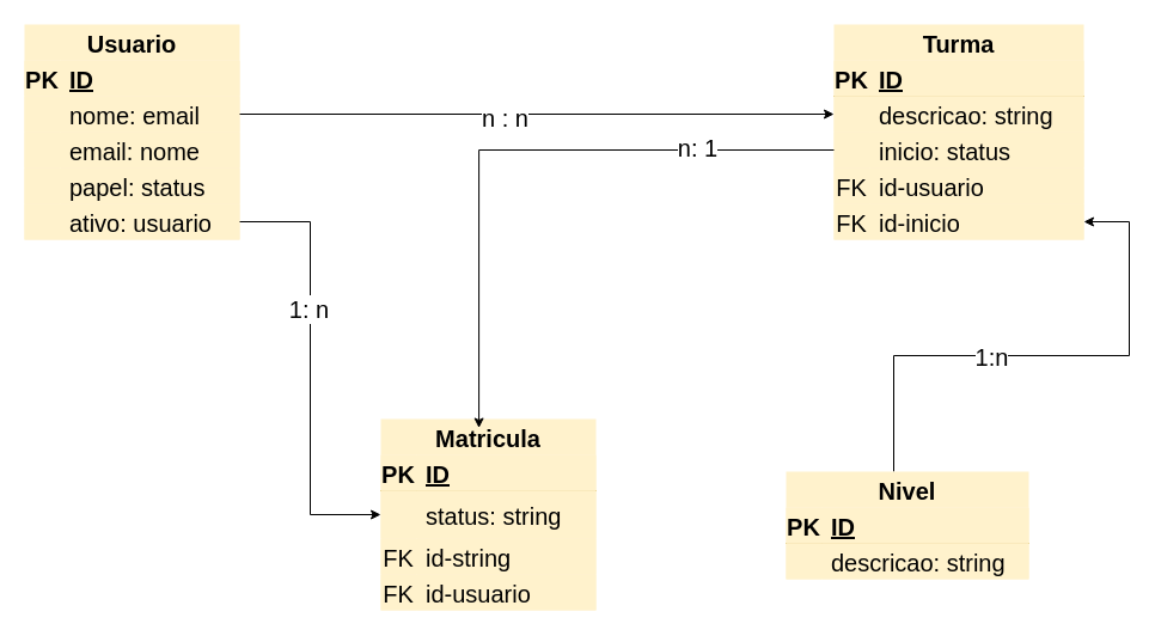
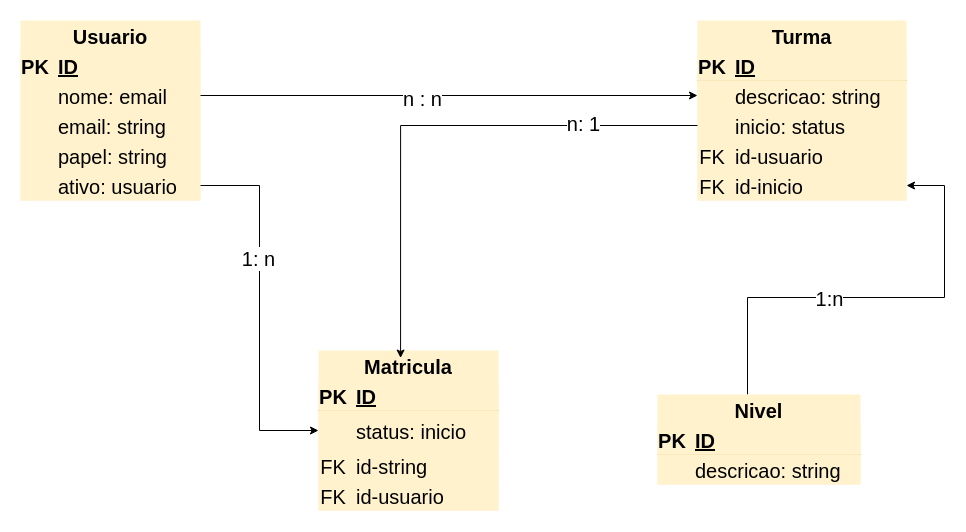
  <mxCell id="0" />
  <mxCell id="1" parent="0" />
  <mxCell id="2" value="Usuario" style="shape=table;startSize=30;container=1;collapsible=1;childLayout=tableLayout;fixedRows=1;rowLines=0;fontStyle=1;align=center;resizeLast=1;fontSize=20;fillColor=#fff2cc;strokeColor=none;" parent="1" vertex="1"><mxGeometry x="20" y="20" width="180" height="180" as="geometry" /></mxCell>
  <mxCell id="3" value="" style="shape=tableRow;horizontal=0;startSize=0;swimlaneHead=0;swimlaneBody=0;fillColor=#fff2cc;collapsible=0;dropTarget=0;points=[[0,0.5],[1,0.5]];portConstraint=eastwest;top=0;left=0;right=0;bottom=1;fontSize=20;strokeColor=none;" parent="2" vertex="1"><mxGeometry y="30" width="180" height="30" as="geometry" /></mxCell>
  <mxCell id="4" value="PK" style="shape=partialRectangle;connectable=0;fillColor=#fff2cc;top=0;left=0;bottom=0;right=0;fontStyle=1;overflow=hidden;fontSize=20;strokeColor=none;" parent="3" vertex="1"><mxGeometry width="30" height="30" as="geometry"><mxRectangle width="30" height="30" as="alternateBounds" /></mxGeometry></mxCell>
  <mxCell id="5" value="ID" style="shape=partialRectangle;connectable=0;fillColor=#fff2cc;top=0;left=0;bottom=0;right=0;align=left;spacingLeft=6;fontStyle=5;overflow=hidden;fontSize=20;strokeColor=none;" parent="3" vertex="1"><mxGeometry x="30" width="150" height="30" as="geometry"><mxRectangle width="150" height="30" as="alternateBounds" /></mxGeometry></mxCell>
  <mxCell id="6" value="" style="shape=tableRow;horizontal=0;startSize=0;swimlaneHead=0;swimlaneBody=0;fillColor=#fff2cc;collapsible=0;dropTarget=0;points=[[0,0.5],[1,0.5]];portConstraint=eastwest;top=0;left=0;right=0;bottom=0;fontSize=20;strokeColor=none;" parent="2" vertex="1"><mxGeometry y="60" width="180" height="30" as="geometry" /></mxCell>
  <mxCell id="7" value="" style="shape=partialRectangle;connectable=0;fillColor=#fff2cc;top=0;left=0;bottom=0;right=0;editable=1;overflow=hidden;fontSize=20;strokeColor=none;" parent="6" vertex="1"><mxGeometry width="30" height="30" as="geometry"><mxRectangle width="30" height="30" as="alternateBounds" /></mxGeometry></mxCell>
  <mxCell id="8" value="nome: email" style="shape=partialRectangle;connectable=0;fillColor=#fff2cc;top=0;left=0;bottom=0;right=0;align=left;spacingLeft=6;overflow=hidden;fontSize=20;strokeColor=none;" parent="6" vertex="1"><mxGeometry x="30" width="150" height="30" as="geometry"><mxRectangle width="150" height="30" as="alternateBounds" /></mxGeometry></mxCell>
  <mxCell id="9" value="" style="shape=tableRow;horizontal=0;startSize=0;swimlaneHead=0;swimlaneBody=0;fillColor=#fff2cc;collapsible=0;dropTarget=0;points=[[0,0.5],[1,0.5]];portConstraint=eastwest;top=0;left=0;right=0;bottom=0;fontSize=20;strokeColor=none;" parent="2" vertex="1"><mxGeometry y="90" width="180" height="30" as="geometry" /></mxCell>
  <mxCell id="10" value="" style="shape=partialRectangle;connectable=0;fillColor=#fff2cc;top=0;left=0;bottom=0;right=0;editable=1;overflow=hidden;fontSize=20;strokeColor=none;" parent="9" vertex="1"><mxGeometry width="30" height="30" as="geometry"><mxRectangle width="30" height="30" as="alternateBounds" /></mxGeometry></mxCell>
- <mxCell id="11" value="email: nome" style="shape=partialRectangle;connectable=0;fillColor=#fff2cc;top=0;left=0;bottom=0;right=0;align=left;spacingLeft=6;overflow=hidden;fontSize=20;strokeColor=none;" parent="9" vertex="1"><mxGeometry x="30" width="150" height="30" as="geometry"><mxRectangle width="150" height="30" as="alternateBounds" /></mxGeometry></mxCell>
+ <mxCell id="11" value="email: string" style="shape=partialRectangle;connectable=0;fillColor=#fff2cc;top=0;left=0;bottom=0;right=0;align=left;spacingLeft=6;overflow=hidden;fontSize=20;strokeColor=none;" parent="9" vertex="1"><mxGeometry x="30" width="150" height="30" as="geometry"><mxRectangle width="150" height="30" as="alternateBounds" /></mxGeometry></mxCell>
  <mxCell id="12" value="" style="shape=tableRow;horizontal=0;startSize=0;swimlaneHead=0;swimlaneBody=0;fillColor=#fff2cc;collapsible=0;dropTarget=0;points=[[0,0.5],[1,0.5]];portConstraint=eastwest;top=0;left=0;right=0;bottom=0;fontSize=20;strokeColor=none;" parent="2" vertex="1"><mxGeometry y="120" width="180" height="30" as="geometry" /></mxCell>
  <mxCell id="13" value="" style="shape=partialRectangle;connectable=0;fillColor=#fff2cc;top=0;left=0;bottom=0;right=0;editable=1;overflow=hidden;fontSize=20;strokeColor=none;" parent="12" vertex="1"><mxGeometry width="30" height="30" as="geometry"><mxRectangle width="30" height="30" as="alternateBounds" /></mxGeometry></mxCell>
- <mxCell id="14" value="papel: status" style="shape=partialRectangle;connectable=0;fillColor=#fff2cc;top=0;left=0;bottom=0;right=0;align=left;spacingLeft=6;overflow=hidden;fontSize=20;strokeColor=none;" parent="12" vertex="1"><mxGeometry x="30" width="150" height="30" as="geometry"><mxRectangle width="150" height="30" as="alternateBounds" /></mxGeometry></mxCell>
+ <mxCell id="14" value="papel: string" style="shape=partialRectangle;connectable=0;fillColor=#fff2cc;top=0;left=0;bottom=0;right=0;align=left;spacingLeft=6;overflow=hidden;fontSize=20;strokeColor=none;" parent="12" vertex="1"><mxGeometry x="30" width="150" height="30" as="geometry"><mxRectangle width="150" height="30" as="alternateBounds" /></mxGeometry></mxCell>
  <mxCell id="15" value="" style="shape=tableRow;horizontal=0;startSize=0;swimlaneHead=0;swimlaneBody=0;fillColor=#fff2cc;collapsible=0;dropTarget=0;points=[[0,0.5],[1,0.5]];portConstraint=eastwest;top=0;left=0;right=0;bottom=0;fontSize=20;strokeColor=none;" parent="2" vertex="1"><mxGeometry y="150" width="180" height="30" as="geometry" /></mxCell>
  <mxCell id="16" value="" style="shape=partialRectangle;connectable=0;fillColor=#fff2cc;top=0;left=0;bottom=0;right=0;editable=1;overflow=hidden;fontSize=20;strokeColor=none;" parent="15" vertex="1"><mxGeometry width="30" height="30" as="geometry"><mxRectangle width="30" height="30" as="alternateBounds" /></mxGeometry></mxCell>
  <mxCell id="17" value="ativo: usuario" style="shape=partialRectangle;connectable=0;fillColor=#fff2cc;top=0;left=0;bottom=0;right=0;align=left;spacingLeft=6;overflow=hidden;fontSize=20;strokeColor=none;" parent="15" vertex="1"><mxGeometry x="30" width="150" height="30" as="geometry"><mxRectangle width="150" height="30" as="alternateBounds" /></mxGeometry></mxCell>
  <mxCell id="18" value="Turma" style="shape=table;startSize=30;container=1;collapsible=1;childLayout=tableLayout;fixedRows=1;rowLines=0;fontStyle=1;align=center;resizeLast=1;fontSize=20;fillColor=#fff2cc;strokeColor=none;" parent="1" vertex="1"><mxGeometry x="697" y="20" width="209" height="180" as="geometry" /></mxCell>
  <mxCell id="19" value="" style="shape=tableRow;horizontal=0;startSize=0;swimlaneHead=0;swimlaneBody=0;fillColor=#fff2cc;collapsible=0;dropTarget=0;points=[[0,0.5],[1,0.5]];portConstraint=eastwest;top=0;left=0;right=0;bottom=1;fontSize=20;strokeColor=#d6b656;" parent="18" vertex="1"><mxGeometry y="30" width="209" height="30" as="geometry" /></mxCell>
  <mxCell id="20" value="PK" style="shape=partialRectangle;connectable=0;fillColor=#fff2cc;top=0;left=0;bottom=0;right=0;fontStyle=1;overflow=hidden;fontSize=20;strokeColor=#d6b656;" parent="19" vertex="1"><mxGeometry width="30" height="30" as="geometry"><mxRectangle width="30" height="30" as="alternateBounds" /></mxGeometry></mxCell>
  <mxCell id="21" value="ID" style="shape=partialRectangle;connectable=0;fillColor=#fff2cc;top=0;left=0;bottom=0;right=0;align=left;spacingLeft=6;fontStyle=5;overflow=hidden;fontSize=20;strokeColor=#d6b656;" parent="19" vertex="1"><mxGeometry x="30" width="179" height="30" as="geometry"><mxRectangle width="179" height="30" as="alternateBounds" /></mxGeometry></mxCell>
  <mxCell id="22" value="" style="shape=tableRow;horizontal=0;startSize=0;swimlaneHead=0;swimlaneBody=0;fillColor=#fff2cc;collapsible=0;dropTarget=0;points=[[0,0.5],[1,0.5]];portConstraint=eastwest;top=0;left=0;right=0;bottom=0;fontSize=20;strokeColor=#d6b656;" parent="18" vertex="1"><mxGeometry y="60" width="209" height="30" as="geometry" /></mxCell>
  <mxCell id="23" value="" style="shape=partialRectangle;connectable=0;fillColor=#fff2cc;top=0;left=0;bottom=0;right=0;editable=1;overflow=hidden;fontSize=20;strokeColor=#d6b656;" parent="22" vertex="1"><mxGeometry width="30" height="30" as="geometry"><mxRectangle width="30" height="30" as="alternateBounds" /></mxGeometry></mxCell>
  <mxCell id="24" value="descricao: string" style="shape=partialRectangle;connectable=0;fillColor=#fff2cc;top=0;left=0;bottom=0;right=0;align=left;spacingLeft=6;overflow=hidden;fontSize=20;strokeColor=#d6b656;" parent="22" vertex="1"><mxGeometry x="30" width="179" height="30" as="geometry"><mxRectangle width="179" height="30" as="alternateBounds" /></mxGeometry></mxCell>
  <mxCell id="25" value="" style="shape=tableRow;horizontal=0;startSize=0;swimlaneHead=0;swimlaneBody=0;fillColor=#fff2cc;collapsible=0;dropTarget=0;points=[[0,0.5],[1,0.5]];portConstraint=eastwest;top=0;left=0;right=0;bottom=0;fontSize=20;strokeColor=#d6b656;" parent="18" vertex="1"><mxGeometry y="90" width="209" height="30" as="geometry" /></mxCell>
  <mxCell id="26" value="" style="shape=partialRectangle;connectable=0;fillColor=#fff2cc;top=0;left=0;bottom=0;right=0;editable=1;overflow=hidden;fontSize=20;strokeColor=#d6b656;" parent="25" vertex="1"><mxGeometry width="30" height="30" as="geometry"><mxRectangle width="30" height="30" as="alternateBounds" /></mxGeometry></mxCell>
  <mxCell id="27" value="inicio: status" style="shape=partialRectangle;connectable=0;fillColor=#fff2cc;top=0;left=0;bottom=0;right=0;align=left;spacingLeft=6;overflow=hidden;fontSize=20;strokeColor=#d6b656;" parent="25" vertex="1"><mxGeometry x="30" width="179" height="30" as="geometry"><mxRectangle width="179" height="30" as="alternateBounds" /></mxGeometry></mxCell>
  <mxCell id="28" value="" style="shape=tableRow;horizontal=0;startSize=0;swimlaneHead=0;swimlaneBody=0;fillColor=#fff2cc;collapsible=0;dropTarget=0;points=[[0,0.5],[1,0.5]];portConstraint=eastwest;top=0;left=0;right=0;bottom=0;fontSize=20;strokeColor=#d6b656;" parent="18" vertex="1"><mxGeometry y="120" width="209" height="30" as="geometry" /></mxCell>
  <mxCell id="29" value="FK" style="shape=partialRectangle;connectable=0;fillColor=#fff2cc;top=0;left=0;bottom=0;right=0;editable=1;overflow=hidden;fontSize=20;strokeColor=#d6b656;" parent="28" vertex="1"><mxGeometry width="30" height="30" as="geometry"><mxRectangle width="30" height="30" as="alternateBounds" /></mxGeometry></mxCell>
  <mxCell id="30" value="id-usuario" style="shape=partialRectangle;connectable=0;fillColor=#fff2cc;top=0;left=0;bottom=0;right=0;align=left;spacingLeft=6;overflow=hidden;fontSize=20;strokeColor=#d6b656;" parent="28" vertex="1"><mxGeometry x="30" width="179" height="30" as="geometry"><mxRectangle width="179" height="30" as="alternateBounds" /></mxGeometry></mxCell>
  <mxCell id="31" value="" style="shape=tableRow;horizontal=0;startSize=0;swimlaneHead=0;swimlaneBody=0;fillColor=#fff2cc;collapsible=0;dropTarget=0;points=[[0,0.5],[1,0.5]];portConstraint=eastwest;top=0;left=0;right=0;bottom=0;fontSize=20;strokeColor=#d6b656;" parent="18" vertex="1"><mxGeometry y="150" width="209" height="30" as="geometry" /></mxCell>
  <mxCell id="32" value="FK" style="shape=partialRectangle;connectable=0;fillColor=#fff2cc;top=0;left=0;bottom=0;right=0;editable=1;overflow=hidden;fontSize=20;strokeColor=#d6b656;" parent="31" vertex="1"><mxGeometry width="30" height="30" as="geometry"><mxRectangle width="30" height="30" as="alternateBounds" /></mxGeometry></mxCell>
  <mxCell id="33" value="id-inicio" style="shape=partialRectangle;connectable=0;fillColor=#fff2cc;top=0;left=0;bottom=0;right=0;align=left;spacingLeft=6;overflow=hidden;fontSize=20;strokeColor=#d6b656;" parent="31" vertex="1"><mxGeometry x="30" width="179" height="30" as="geometry"><mxRectangle width="179" height="30" as="alternateBounds" /></mxGeometry></mxCell>
  <mxCell id="34" style="edgeStyle=orthogonalEdgeStyle;rounded=0;orthogonalLoop=1;jettySize=auto;html=1;fontSize=20;entryX=1;entryY=0.5;entryDx=0;entryDy=0;" parent="1" source="36" target="31" edge="1"><mxGeometry relative="1" as="geometry"><mxPoint x="822" y="257" as="targetPoint" /><Array as="points"><mxPoint x="747" y="297" /><mxPoint x="944" y="297" /><mxPoint x="944" y="185" /></Array></mxGeometry></mxCell>
  <mxCell id="35" value="1:n" style="edgeLabel;html=1;align=center;verticalAlign=middle;resizable=0;points=[];fontSize=20;" parent="34" vertex="1" connectable="0"><mxGeometry x="-0.197" relative="1" as="geometry"><mxPoint as="offset" /></mxGeometry></mxCell>
  <mxCell id="36" value="Nivel" style="shape=table;startSize=30;container=1;collapsible=1;childLayout=tableLayout;fixedRows=1;rowLines=0;fontStyle=1;align=center;resizeLast=1;fontSize=20;fillColor=#fff2cc;strokeColor=none;" parent="1" vertex="1"><mxGeometry x="657" y="394" width="203" height="90" as="geometry" /></mxCell>
  <mxCell id="37" value="" style="shape=tableRow;horizontal=0;startSize=0;swimlaneHead=0;swimlaneBody=0;fillColor=#fff2cc;collapsible=0;dropTarget=0;points=[[0,0.5],[1,0.5]];portConstraint=eastwest;top=0;left=0;right=0;bottom=1;fontSize=20;strokeColor=#d6b656;" parent="36" vertex="1"><mxGeometry y="30" width="203" height="30" as="geometry" /></mxCell>
  <mxCell id="38" value="PK" style="shape=partialRectangle;connectable=0;fillColor=#fff2cc;top=0;left=0;bottom=0;right=0;fontStyle=1;overflow=hidden;fontSize=20;strokeColor=#d6b656;" parent="37" vertex="1"><mxGeometry width="30" height="30" as="geometry"><mxRectangle width="30" height="30" as="alternateBounds" /></mxGeometry></mxCell>
  <mxCell id="39" value="ID" style="shape=partialRectangle;connectable=0;fillColor=#fff2cc;top=0;left=0;bottom=0;right=0;align=left;spacingLeft=6;fontStyle=5;overflow=hidden;fontSize=20;strokeColor=#d6b656;" parent="37" vertex="1"><mxGeometry x="30" width="173" height="30" as="geometry"><mxRectangle width="173" height="30" as="alternateBounds" /></mxGeometry></mxCell>
  <mxCell id="40" value="" style="shape=tableRow;horizontal=0;startSize=0;swimlaneHead=0;swimlaneBody=0;fillColor=#fff2cc;collapsible=0;dropTarget=0;points=[[0,0.5],[1,0.5]];portConstraint=eastwest;top=0;left=0;right=0;bottom=0;fontSize=20;strokeColor=#d6b656;" parent="36" vertex="1"><mxGeometry y="60" width="203" height="30" as="geometry" /></mxCell>
  <mxCell id="41" value="" style="shape=partialRectangle;connectable=0;fillColor=#fff2cc;top=0;left=0;bottom=0;right=0;editable=1;overflow=hidden;fontSize=20;strokeColor=#d6b656;" parent="40" vertex="1"><mxGeometry width="30" height="30" as="geometry"><mxRectangle width="30" height="30" as="alternateBounds" /></mxGeometry></mxCell>
  <mxCell id="42" value="descricao: string" style="shape=partialRectangle;connectable=0;fillColor=#fff2cc;top=0;left=0;bottom=0;right=0;align=left;spacingLeft=6;overflow=hidden;fontSize=20;strokeColor=#d6b656;" parent="40" vertex="1"><mxGeometry x="30" width="173" height="30" as="geometry"><mxRectangle width="173" height="30" as="alternateBounds" /></mxGeometry></mxCell>
  <mxCell id="43" value="Matricula" style="shape=table;startSize=30;container=1;collapsible=1;childLayout=tableLayout;fixedRows=1;rowLines=0;fontStyle=1;align=center;resizeLast=1;fontSize=20;fillColor=#fff2cc;strokeColor=none;" parent="1" vertex="1"><mxGeometry x="318" y="350" width="180" height="160" as="geometry" /></mxCell>
  <mxCell id="44" value="" style="shape=tableRow;horizontal=0;startSize=0;swimlaneHead=0;swimlaneBody=0;fillColor=#fff2cc;collapsible=0;dropTarget=0;points=[[0,0.5],[1,0.5]];portConstraint=eastwest;top=0;left=0;right=0;bottom=1;fontSize=20;strokeColor=#d6b656;" parent="43" vertex="1"><mxGeometry y="30" width="180" height="30" as="geometry" /></mxCell>
  <mxCell id="45" value="PK" style="shape=partialRectangle;connectable=0;fillColor=#fff2cc;top=0;left=0;bottom=0;right=0;fontStyle=1;overflow=hidden;fontSize=20;strokeColor=#d6b656;" parent="44" vertex="1"><mxGeometry width="30" height="30" as="geometry"><mxRectangle width="30" height="30" as="alternateBounds" /></mxGeometry></mxCell>
  <mxCell id="46" value="ID" style="shape=partialRectangle;connectable=0;fillColor=#fff2cc;top=0;left=0;bottom=0;right=0;align=left;spacingLeft=6;fontStyle=5;overflow=hidden;fontSize=20;strokeColor=#d6b656;" parent="44" vertex="1"><mxGeometry x="30" width="150" height="30" as="geometry"><mxRectangle width="150" height="30" as="alternateBounds" /></mxGeometry></mxCell>
  <mxCell id="47" value="" style="shape=tableRow;horizontal=0;startSize=0;swimlaneHead=0;swimlaneBody=0;fillColor=#fff2cc;collapsible=0;dropTarget=0;points=[[0,0.5],[1,0.5]];portConstraint=eastwest;top=0;left=0;right=0;bottom=0;fontSize=20;strokeColor=#d6b656;" parent="43" vertex="1"><mxGeometry y="60" width="180" height="40" as="geometry" /></mxCell>
  <mxCell id="48" value="" style="shape=partialRectangle;connectable=0;fillColor=#fff2cc;top=0;left=0;bottom=0;right=0;editable=1;overflow=hidden;fontSize=20;strokeColor=#d6b656;" parent="47" vertex="1"><mxGeometry width="30" height="40" as="geometry"><mxRectangle width="30" height="40" as="alternateBounds" /></mxGeometry></mxCell>
- <mxCell id="49" value="status: string" style="shape=partialRectangle;connectable=0;fillColor=#fff2cc;top=0;left=0;bottom=0;right=0;align=left;spacingLeft=6;overflow=hidden;fontSize=20;strokeColor=#d6b656;" parent="47" vertex="1"><mxGeometry x="30" width="150" height="40" as="geometry"><mxRectangle width="150" height="40" as="alternateBounds" /></mxGeometry></mxCell>
+ <mxCell id="49" value="status: inicio" style="shape=partialRectangle;connectable=0;fillColor=#fff2cc;top=0;left=0;bottom=0;right=0;align=left;spacingLeft=6;overflow=hidden;fontSize=20;strokeColor=#d6b656;" parent="47" vertex="1"><mxGeometry x="30" width="150" height="40" as="geometry"><mxRectangle width="150" height="40" as="alternateBounds" /></mxGeometry></mxCell>
  <mxCell id="50" value="" style="shape=tableRow;horizontal=0;startSize=0;swimlaneHead=0;swimlaneBody=0;fillColor=#fff2cc;collapsible=0;dropTarget=0;points=[[0,0.5],[1,0.5]];portConstraint=eastwest;top=0;left=0;right=0;bottom=0;fontSize=20;strokeColor=#d6b656;" parent="43" vertex="1"><mxGeometry y="100" width="180" height="30" as="geometry" /></mxCell>
  <mxCell id="51" value="FK" style="shape=partialRectangle;connectable=0;fillColor=#fff2cc;top=0;left=0;bottom=0;right=0;editable=1;overflow=hidden;fontSize=20;strokeColor=#d6b656;" parent="50" vertex="1"><mxGeometry width="30" height="30" as="geometry"><mxRectangle width="30" height="30" as="alternateBounds" /></mxGeometry></mxCell>
  <mxCell id="52" value="id-string" style="shape=partialRectangle;connectable=0;fillColor=#fff2cc;top=0;left=0;bottom=0;right=0;align=left;spacingLeft=6;overflow=hidden;fontSize=20;strokeColor=#d6b656;" parent="50" vertex="1"><mxGeometry x="30" width="150" height="30" as="geometry"><mxRectangle width="150" height="30" as="alternateBounds" /></mxGeometry></mxCell>
  <mxCell id="53" value="" style="shape=tableRow;horizontal=0;startSize=0;swimlaneHead=0;swimlaneBody=0;fillColor=#fff2cc;collapsible=0;dropTarget=0;points=[[0,0.5],[1,0.5]];portConstraint=eastwest;top=0;left=0;right=0;bottom=0;fontSize=20;strokeColor=#d6b656;" parent="43" vertex="1"><mxGeometry y="130" width="180" height="30" as="geometry" /></mxCell>
  <mxCell id="54" value="FK" style="shape=partialRectangle;connectable=0;fillColor=#fff2cc;top=0;left=0;bottom=0;right=0;editable=1;overflow=hidden;fontSize=20;strokeColor=#d6b656;" parent="53" vertex="1"><mxGeometry width="30" height="30" as="geometry"><mxRectangle width="30" height="30" as="alternateBounds" /></mxGeometry></mxCell>
  <mxCell id="55" value="id-usuario" style="shape=partialRectangle;connectable=0;fillColor=#fff2cc;top=0;left=0;bottom=0;right=0;align=left;spacingLeft=6;overflow=hidden;fontSize=20;strokeColor=#d6b656;" parent="53" vertex="1"><mxGeometry x="30" width="150" height="30" as="geometry"><mxRectangle width="150" height="30" as="alternateBounds" /></mxGeometry></mxCell>
  <mxCell id="56" style="edgeStyle=orthogonalEdgeStyle;rounded=0;orthogonalLoop=1;jettySize=auto;html=1;entryX=0;entryY=0.5;entryDx=0;entryDy=0;fontSize=20;" parent="1" source="6" target="22" edge="1"><mxGeometry relative="1" as="geometry" /></mxCell>
  <mxCell id="57" value="n : n" style="edgeLabel;html=1;align=center;verticalAlign=middle;resizable=0;points=[];fontSize=20;" parent="56" vertex="1" connectable="0"><mxGeometry x="-0.111" y="-2" relative="1" as="geometry"><mxPoint as="offset" /></mxGeometry></mxCell>
  <mxCell id="58" style="edgeStyle=orthogonalEdgeStyle;rounded=0;orthogonalLoop=1;jettySize=auto;html=1;entryX=0.456;entryY=0.047;entryDx=0;entryDy=0;entryPerimeter=0;fontSize=20;" parent="1" source="25" target="43" edge="1"><mxGeometry relative="1" as="geometry" /></mxCell>
  <mxCell id="59" value="n: 1" style="edgeLabel;html=1;align=center;verticalAlign=middle;resizable=0;points=[];fontSize=20;" parent="58" vertex="1" connectable="0"><mxGeometry x="-0.566" y="-3" relative="1" as="geometry"><mxPoint as="offset" /></mxGeometry></mxCell>
  <mxCell id="60" style="edgeStyle=orthogonalEdgeStyle;rounded=0;orthogonalLoop=1;jettySize=auto;html=1;entryX=0;entryY=0.5;entryDx=0;entryDy=0;fontSize=20;" parent="1" source="15" target="47" edge="1"><mxGeometry relative="1" as="geometry" /></mxCell>
  <mxCell id="61" value="1: n" style="edgeLabel;html=1;align=center;verticalAlign=middle;resizable=0;points=[];fontSize=20;" parent="60" vertex="1" connectable="0"><mxGeometry x="-0.277" y="-2" relative="1" as="geometry"><mxPoint as="offset" /></mxGeometry></mxCell>
